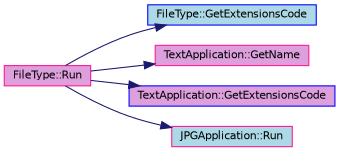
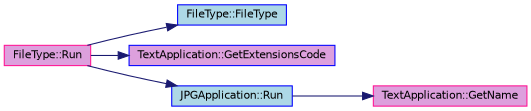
  digraph {
    rankdir=LR
    node [color=deeppink fillcolor=plum fontname=Helvetica fontsize=10 shape=record style=filled]
    edge [color=midnightblue fontname=Helvetica fontsize=10 labelfontname=Helvetica labelfontsize=10 style=solid]
    n1 [fontcolor=black height=0.2 label="FileType::Run" width=0.4]
-   n2 [color=blue fillcolor=lightblue height=0.2 label="FileType::GetExtensionsCode" width=0.4]
+   n2 [color=blue fillcolor=lightblue height=0.2 label="FileType::FileType" width=0.4]
    n3 [height=0.2 label="TextApplication::GetName" width=0.4]
    n4 [color=blue height=0.2 label="TextApplication::GetExtensionsCode" width=0.4]
-   n5 [fillcolor=lightblue height=0.2 label="JPGApplication::Run" width=0.4]
+   n5 [color=blue fillcolor=lightblue height=0.2 label="JPGApplication::Run" width=0.4]
    n1 -> n2
-   n1 -> n3
+   n5 -> n3
    n1 -> n4
    n1 -> n5
  }
